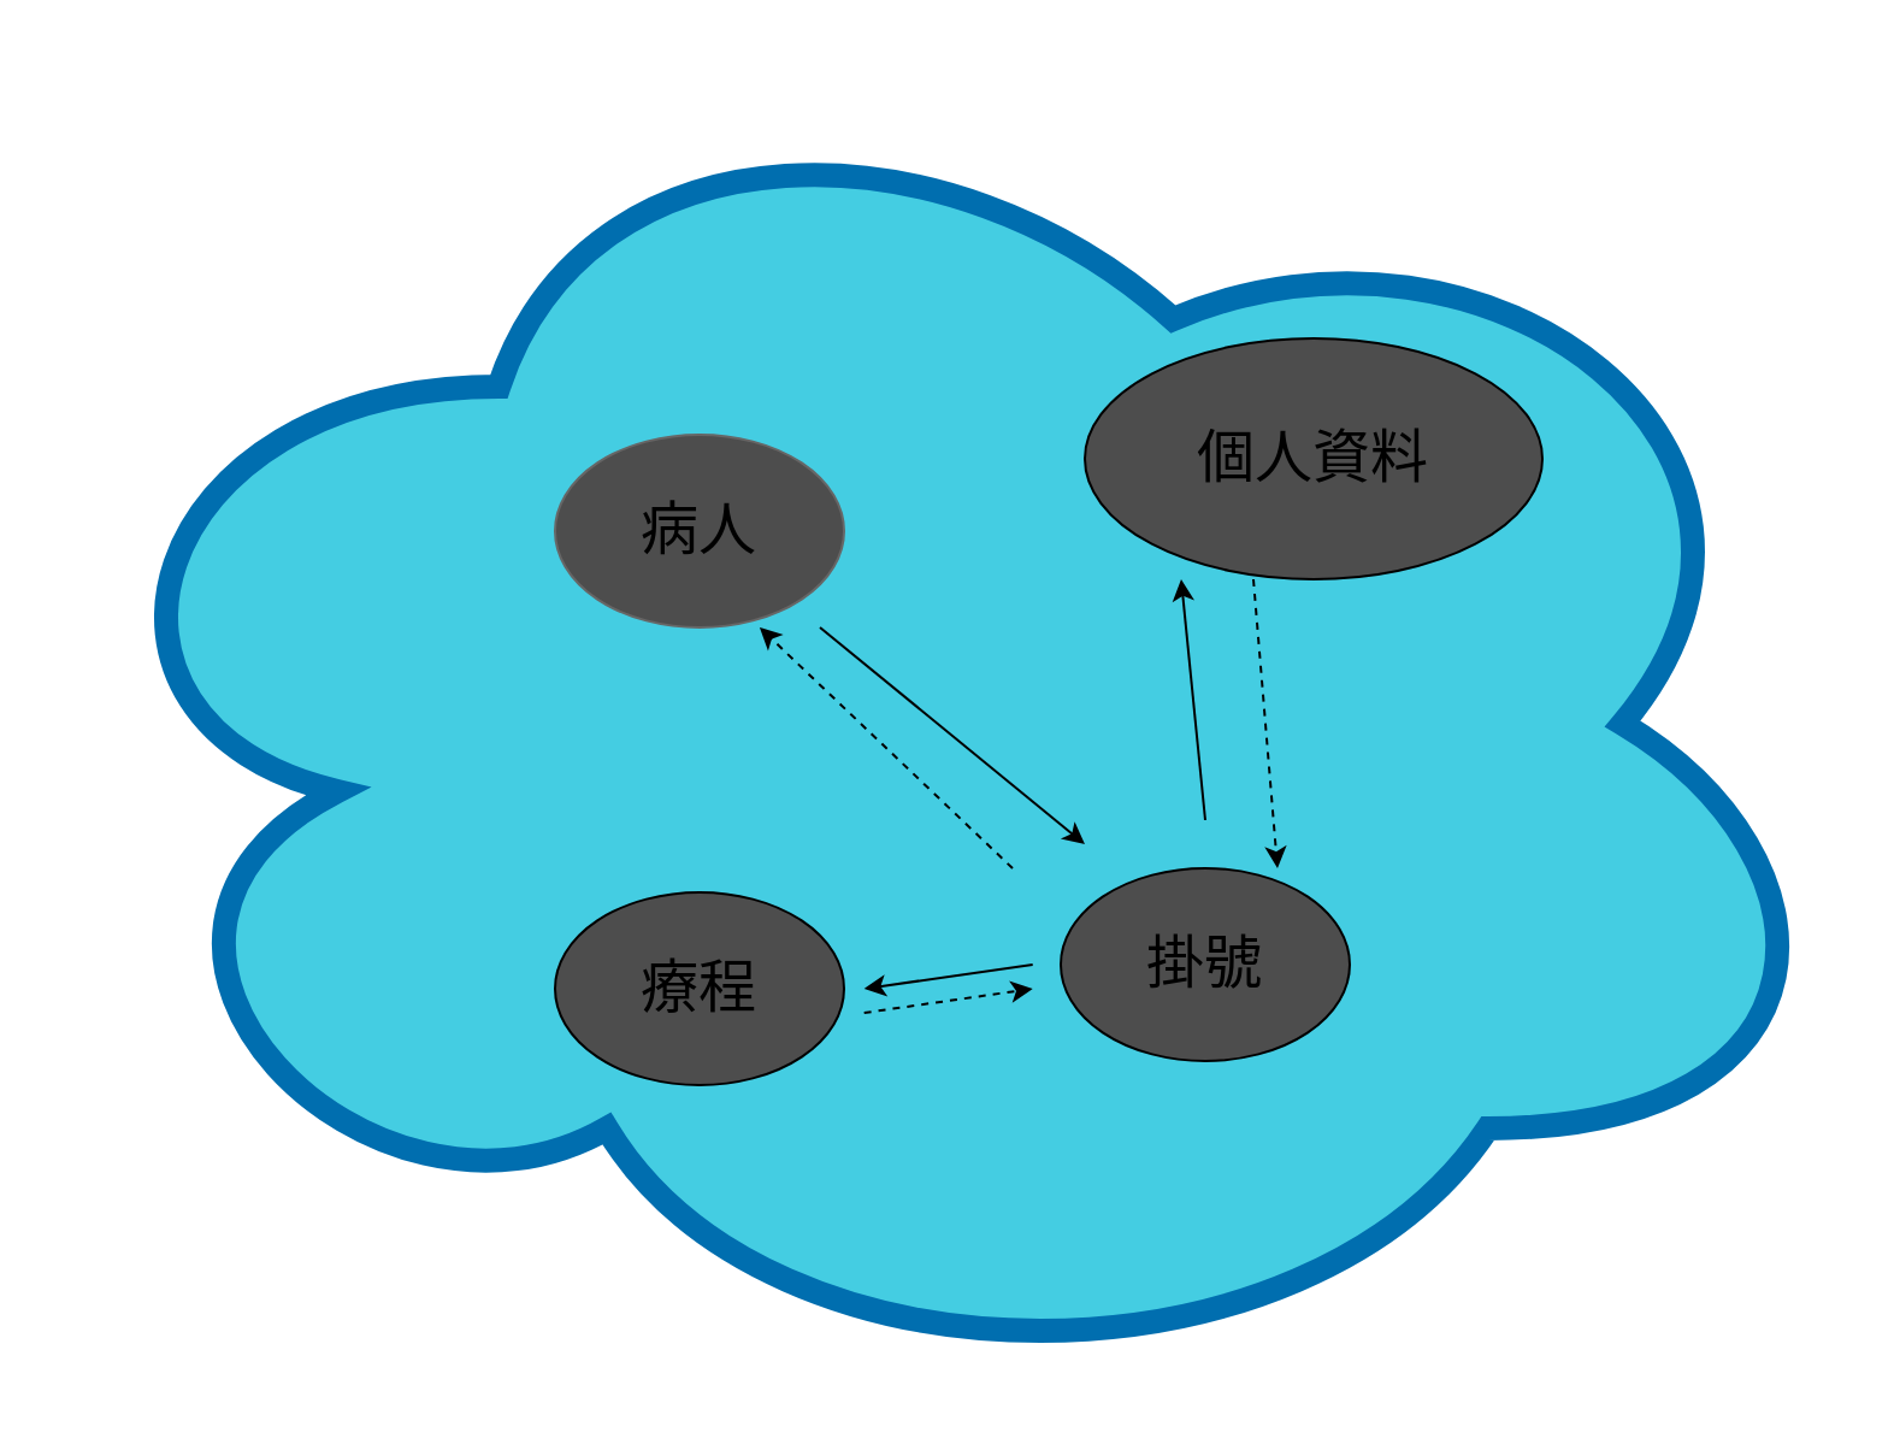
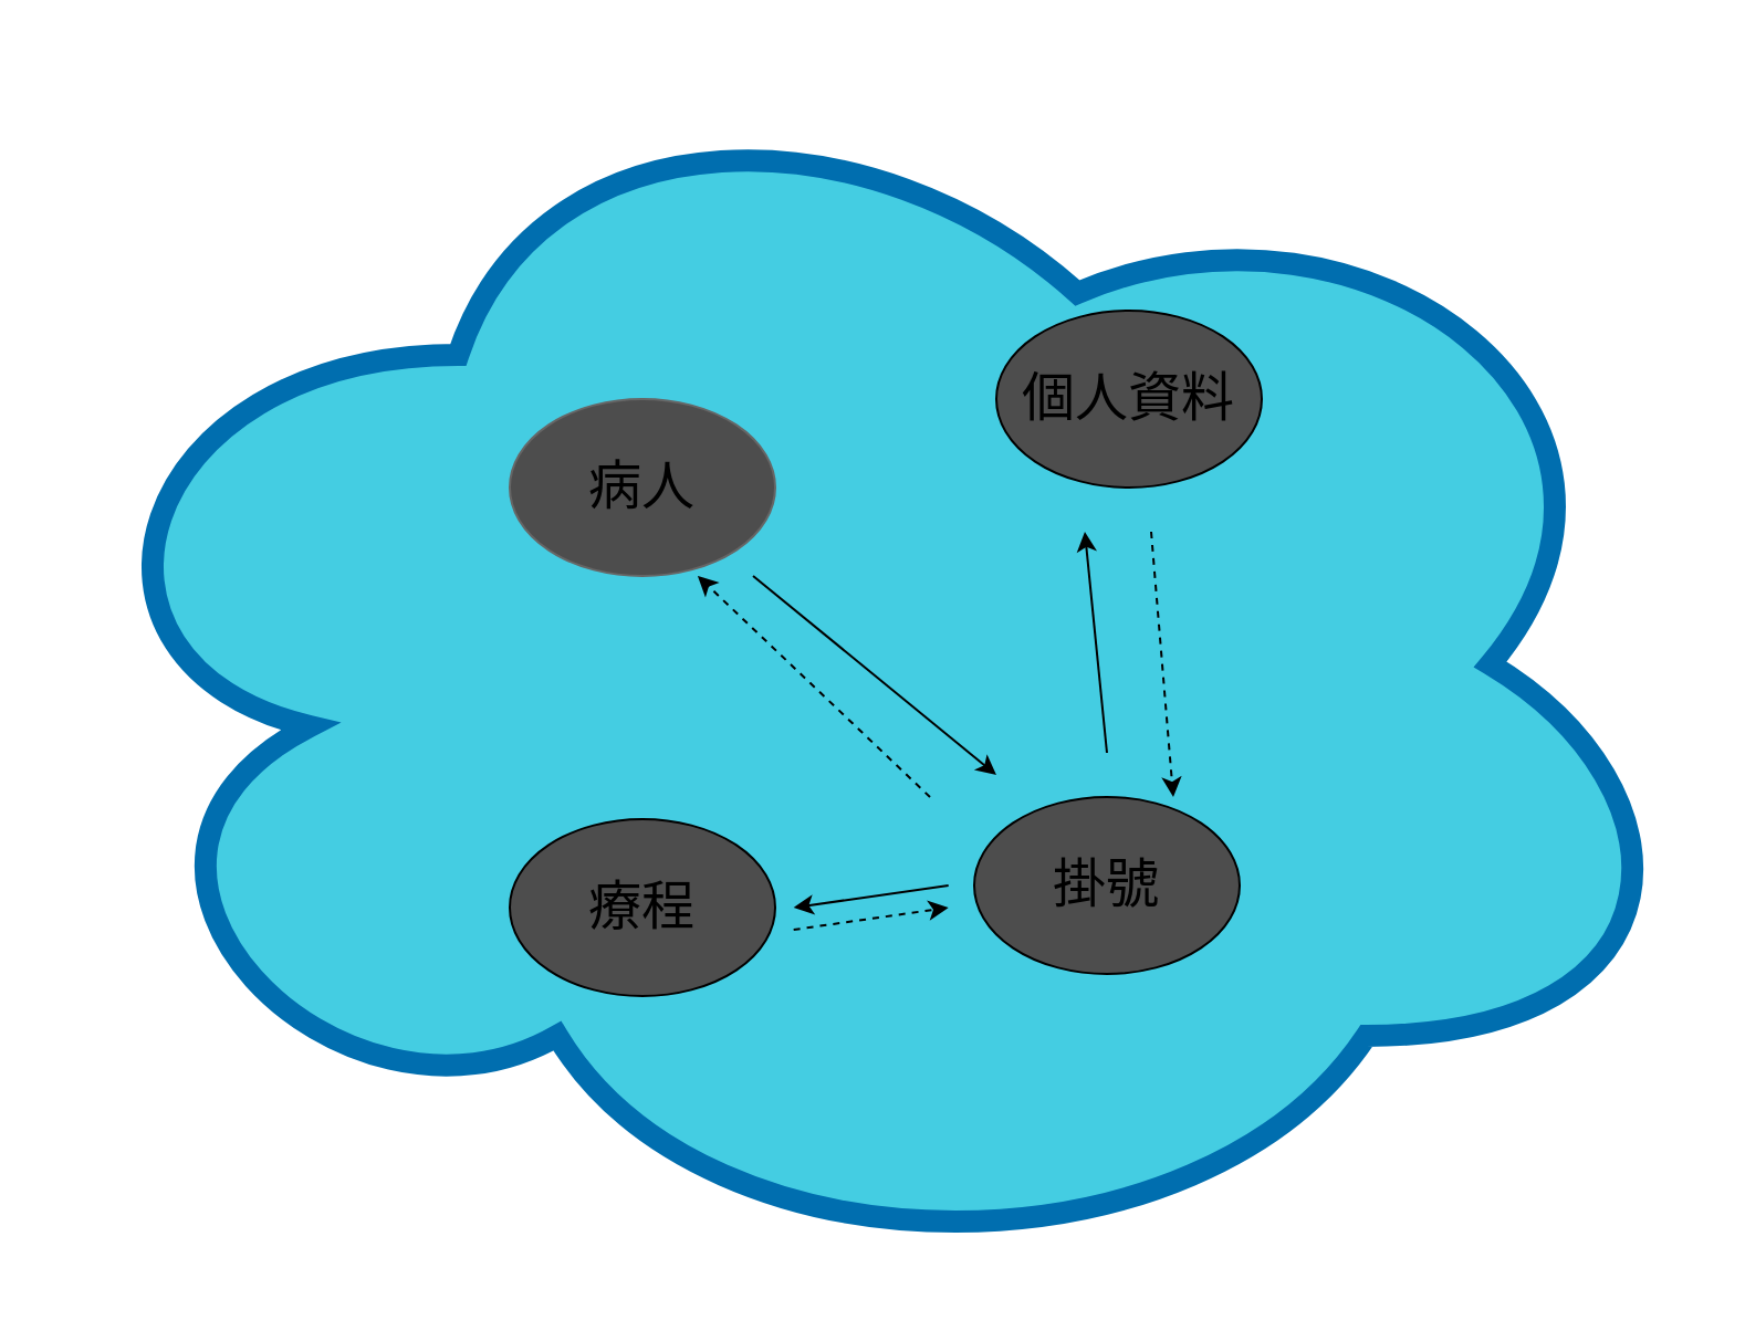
  <mxCell id="0" />
  <mxCell id="1" parent="0" />
  <mxCell id="2" value="" style="ellipse;shape=cloud;whiteSpace=wrap;html=1;fontSize=24;fillColor=#44CDE2;fontColor=#ffffff;strokeColor=#006EAF;strokeWidth=10;" vertex="1" parent="1"><mxGeometry x="20" y="20" width="746.67" height="560" as="geometry" /></mxCell>
  <mxCell id="3" style="edgeStyle=none;html=1;fontSize=24;dashed=1;" edge="1" parent="1"><mxGeometry relative="1" as="geometry"><mxPoint x="520" y="240" as="sourcePoint" /><mxPoint x="530" y="360" as="targetPoint" /><Array as="points" /></mxGeometry></mxCell>
- <mxCell id="4" value="&lt;span style=&quot;font-size: 24px;&quot;&gt;個人資料&lt;/span&gt;" style="ellipse;whiteSpace=wrap;html=1;fillColor=#4D4D4D;" vertex="1" parent="1"><mxGeometry x="450" y="140" width="190" height="100" as="geometry" /></mxCell>
+ <mxCell id="4" value="&lt;span style=&quot;font-size: 24px;&quot;&gt;個人資料&lt;/span&gt;" style="ellipse;whiteSpace=wrap;html=1;fillColor=#4D4D4D;" vertex="1" parent="1"><mxGeometry x="450" y="140" width="120" height="80" as="geometry" /></mxCell>
  <mxCell id="5" style="edgeStyle=none;html=1;fontSize=24;" edge="1" parent="1"><mxGeometry relative="1" as="geometry"><mxPoint x="340" y="260" as="sourcePoint" /><mxPoint x="450" y="350" as="targetPoint" /></mxGeometry></mxCell>
  <mxCell id="6" value="&lt;font style=&quot;font-size: 24px;&quot;&gt;病人&lt;/font&gt;" style="ellipse;whiteSpace=wrap;html=1;strokeColor=#666666;fillColor=#4D4D4D;" vertex="1" parent="1"><mxGeometry x="230" y="180" width="120" height="80" as="geometry" /></mxCell>
  <mxCell id="7" style="edgeStyle=none;html=1;fontSize=24;rounded=1;dashed=1;" edge="1" parent="1"><mxGeometry relative="1" as="geometry"><mxPoint x="358.34" y="420" as="sourcePoint" /><mxPoint x="428.34" y="410" as="targetPoint" /></mxGeometry></mxCell>
  <mxCell id="8" value="&lt;font style=&quot;font-size: 24px;&quot;&gt;療程&lt;br&gt;&lt;/font&gt;" style="ellipse;whiteSpace=wrap;html=1;fillColor=#4D4D4D;" vertex="1" parent="1"><mxGeometry x="230" y="370" width="120" height="80" as="geometry" /></mxCell>
  <mxCell id="9" style="edgeStyle=none;html=1;fontSize=24;" edge="1" parent="1"><mxGeometry relative="1" as="geometry"><mxPoint x="500" y="340" as="sourcePoint" /><mxPoint x="490" y="240" as="targetPoint" /></mxGeometry></mxCell>
  <mxCell id="10" style="edgeStyle=none;html=1;entryX=0.708;entryY=1;entryDx=0;entryDy=0;entryPerimeter=0;fontSize=24;dashed=1;" edge="1" parent="1" target="6"><mxGeometry relative="1" as="geometry"><mxPoint x="420" y="360" as="sourcePoint" /></mxGeometry></mxCell>
  <mxCell id="11" style="edgeStyle=none;html=1;fontSize=24;" edge="1" parent="1"><mxGeometry relative="1" as="geometry"><mxPoint x="428.34" y="400" as="sourcePoint" /><mxPoint x="358.34" y="410" as="targetPoint" /></mxGeometry></mxCell>
  <mxCell id="12" value="&lt;font style=&quot;font-size: 24px;&quot;&gt;掛號&lt;/font&gt;" style="ellipse;whiteSpace=wrap;html=1;fillColor=#4D4D4D;" vertex="1" parent="1"><mxGeometry x="440" y="360" width="120" height="80" as="geometry" /></mxCell>
